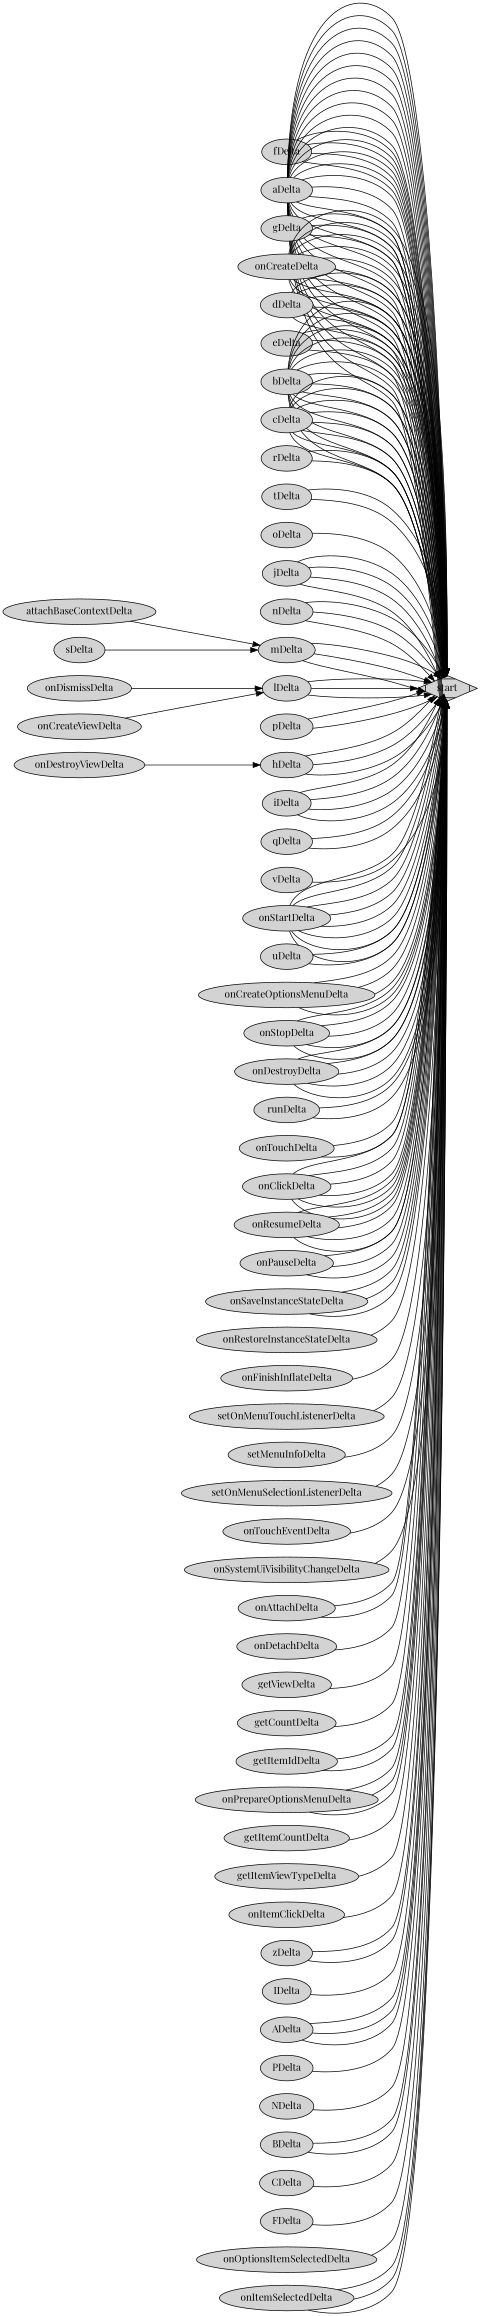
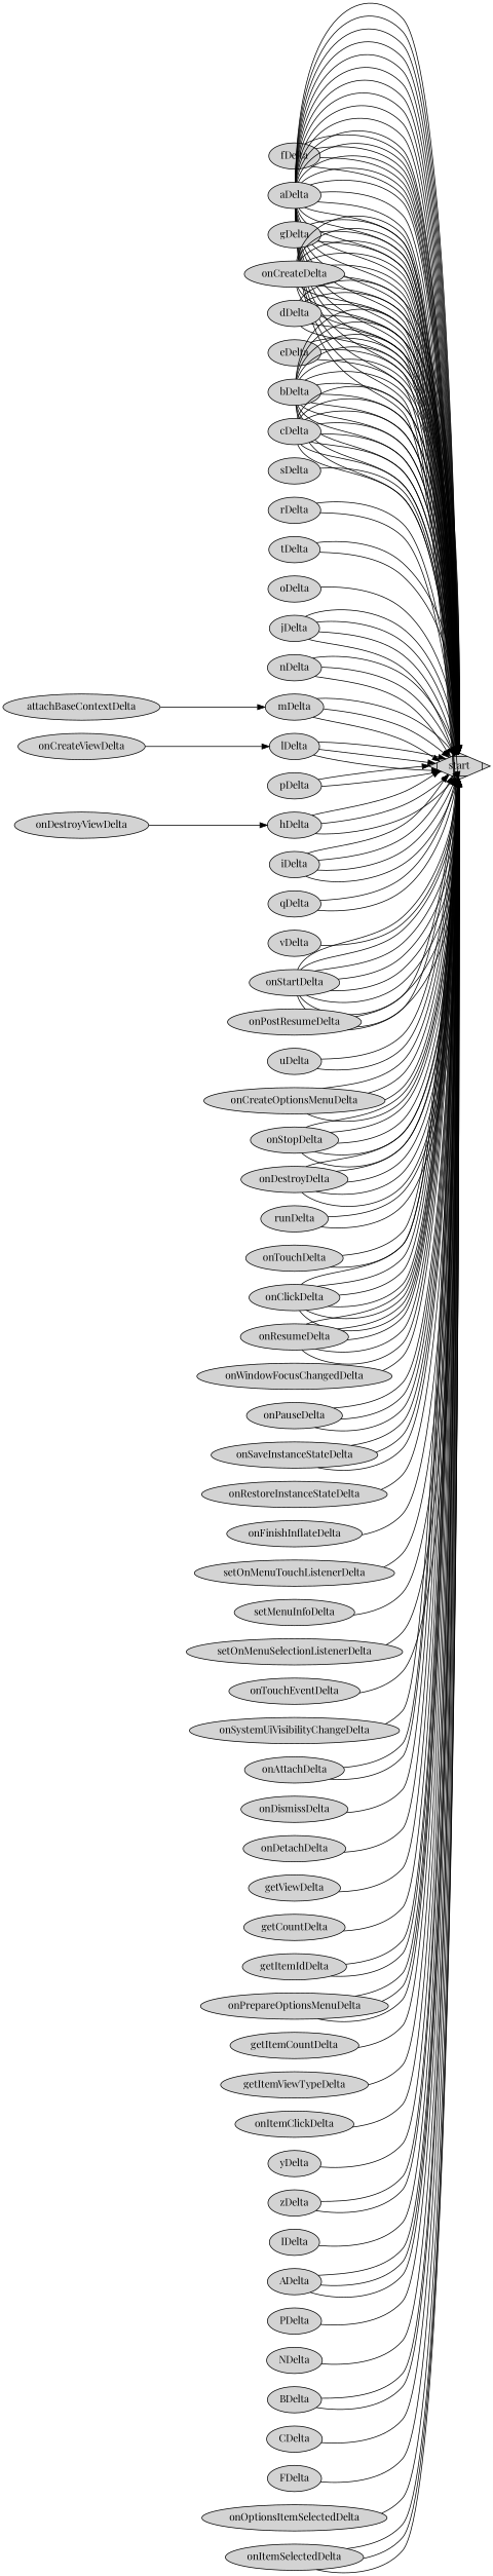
  digraph {
    fontname="Playfair Display"
    rankdir=LR
    node [fontname="Playfair Display" style=filled]
    edge [fontname="Playfair Display"]
    start [shape=Mdiamond]
    attachBaseContextDelta
    fDelta
    aDelta
    gDelta
    onCreateDelta
    dDelta
    eDelta
    bDelta
    cDelta
    sDelta
    rDelta
    tDelta
    oDelta
    jDelta
    nDelta
    mDelta
    lDelta
    pDelta
    hDelta
    iDelta
    qDelta
    vDelta
    onStartDelta
+   onPostResumeDelta
    uDelta
    onCreateOptionsMenuDelta
    onStopDelta
    onDestroyDelta
    runDelta
    onTouchDelta
    onClickDelta
    onResumeDelta
+   onWindowFocusChangedDelta
    onPauseDelta
    onSaveInstanceStateDelta
    onRestoreInstanceStateDelta
    onFinishInflateDelta
    setOnMenuTouchListenerDelta
    setMenuInfoDelta
    setOnMenuSelectionListenerDelta
    onTouchEventDelta
    onSystemUiVisibilityChangeDelta
    onAttachDelta
    onDismissDelta
    onDetachDelta
    getViewDelta
    getCountDelta
    getItemIdDelta
    onPrepareOptionsMenuDelta
    onCreateViewDelta
    onDestroyViewDelta
    getItemCountDelta
    getItemViewTypeDelta
    onItemClickDelta
+   yDelta
    zDelta
    IDelta
    ADelta
    PDelta
    NDelta
    BDelta
    CDelta
    FDelta
    onOptionsItemSelectedDelta
    onItemSelectedDelta
    subgraph sub_1 {
      color=blue
      label="com.androvid.AndrovidApplication"
      start
      attachBaseContextDelta
      fDelta
      aDelta
      gDelta
      onCreateDelta
      dDelta
      eDelta
    }
    subgraph sub_2 {
      color=blue
      label="com.androvid.videokit.b"
      start
      aDelta
      bDelta
      cDelta
    }
    subgraph sub_3 {
      color=blue
      label="com.androvid.videokit.o"
      start
      aDelta
    }
    subgraph sub_4 {
      color=blue
      label="com.androvid.videokit.HomeActivity"
      start
      aDelta
      gDelta
      onCreateDelta
      sDelta
      rDelta
      tDelta
      oDelta
      jDelta
      nDelta
      mDelta
      lDelta
      pDelta
      hDelta
      iDelta
      qDelta
      vDelta
      onStartDelta
+     onPostResumeDelta
      uDelta
      onCreateOptionsMenuDelta
      onStopDelta
      onDestroyDelta
    }
    subgraph sub_5 {
      color=blue
      label="com.androvid.videokit.a"
      start
      aDelta
      bDelta
    }
    subgraph sub_6 {
      color=blue
      label="com.androvid.util.h"
      start
      fDelta
      aDelta
      dDelta
      bDelta
      cDelta
    }
    subgraph sub_7 {
      color=blue
      label="com.androvid.util.e"
      start
      aDelta
      bDelta
    }
    subgraph sub_8 {
      color=blue
      label="com.androvid.a"
      start
      aDelta
      bDelta
      cDelta
    }
    subgraph sub_9 {
      color=blue
      label="com.androvid.a.a"
      start
      aDelta
    }
    subgraph sub_10 {
      color=blue
      label="com.androvid.MyAppGlideModule"
      start
      aDelta
    }
    subgraph sub_11 {
      color=blue
      label="com.androvid.d"
      start
      aDelta
      bDelta
      cDelta
    }
    subgraph sub_12 {
      color=blue
      label="com.androvid.c"
      start
      aDelta
      jDelta
      iDelta
    }
    subgraph sub_13 {
      color=blue
      label="com.androvid.e"
      start
      aDelta
    }
    subgraph sub_14 {
      color=blue
      label="com.androvid.videokit.HomeActivity$b"
      start
      aDelta
      bDelta
    }
    subgraph sub_15 {
      color=blue
      label="com.androvid.AndrovidApplication$3"
      start
      runDelta
    }
    subgraph sub_16 {
      color=blue
      label="com.androvid.videokit.HomeActivity$7"
      start
      onTouchDelta
    }
    subgraph sub_17 {
      color=blue
      label="com.androvid.util.a"
      start
      fDelta
      aDelta
    }
    subgraph sub_18 {
      color=blue
      label="com.androvid.videokit.HomeActivity$b$2"
      start
      onClickDelta
    }
    subgraph sub_19 {
      color=blue
      label="com.androvid.videokit.AndrovidNoStatusBarActivity"
      start
      onCreateDelta
      onResumeDelta
+     onWindowFocusChangedDelta
    }
    subgraph sub_20 {
      color=blue
      label="com.androvid.videokit.VideoPlayerMenuActivity"
      start
      fDelta
      aDelta
      onCreateDelta
      eDelta
      rDelta
      tDelta
      jDelta
      nDelta
      hDelta
      iDelta
      onStartDelta
      uDelta
      onStopDelta
      onDestroyDelta
      onResumeDelta
      onPauseDelta
      onSaveInstanceStateDelta
      onRestoreInstanceStateDelta
    }
    subgraph sub_21 {
      color=blue
      label="com.androvid.videokit.GridMenuItem"
      start
      aDelta
      bDelta
      onFinishInflateDelta
      setOnMenuTouchListenerDelta
      setMenuInfoDelta
      setOnMenuSelectionListenerDelta
      onTouchEventDelta
    }
    subgraph sub_22 {
      color=blue
      label="com.androvid.videokit.AndrovidNoStatusBarActivity$1"
      start
      onSystemUiVisibilityChangeDelta
    }
    subgraph sub_23 {
      color=blue
      label="com.androvid.videokit.VideoPlayerMenuActivity$3"
      start
      aDelta
    }
    subgraph sub_24 {
      color=blue
      label="com.androvid.videokit.VideoPlayerMenuActivity$6"
      start
      runDelta
    }
    subgraph sub_25 {
      color=blue
      label="com.androvid.videokit.GridMenuItem$2"
      start
      onTouchDelta
    }
    subgraph sub_26 {
      color=blue
      label="com.androvid.b.a"
      start
      aDelta
      dDelta
      eDelta
      bDelta
      onAttachDelta
      onDismissDelta
      onDetachDelta
    }
    subgraph sub_27 {
      color=blue
      label="com.androvid.b.a$b"
      start
      aDelta
      bDelta
      cDelta
    }
    subgraph sub_28 {
      color=blue
      label="com.androvid.a.b"
      start
      aDelta
      dDelta
    }
    subgraph sub_29 {
      color=blue
      label="com.androvid.videokit.GridMenuItem$1"
      start
      onClickDelta
    }
    subgraph sub_30 {
      color=blue
      label="com.androvid.b.a$a"
      start
      getViewDelta
      getCountDelta
      getItemIdDelta
    }
    subgraph sub_31 {
      color=blue
      label="com.androvid.videokit.v"
      start
      aDelta
      bDelta
    }
    subgraph sub_32 {
      color=blue
      label="com.androvid.b.a$2"
      start
      onClickDelta
    }
    subgraph sub_33 {
      color=blue
      label="com.androvid.videokit.AndrovidRunnerActivity"
      start
      aDelta
      onCreateDelta
      dDelta
      bDelta
      cDelta
      nDelta
      mDelta
      pDelta
      qDelta
      onStartDelta
+     onPostResumeDelta
      onCreateOptionsMenuDelta
      onStopDelta
      onDestroyDelta
      onPrepareOptionsMenuDelta
    }
    subgraph sub_34 {
      color=blue
      label="com.androvid.videokit.u"
      start
      aDelta
      onAttachDelta
      onCreateViewDelta
      onDestroyViewDelta
    }
    subgraph sub_35 {
      color=blue
      label="com.androvid.videokit.VideoListActivity"
      start
      gDelta
      onCreateDelta
      dDelta
      mDelta
      lDelta
      onStartDelta
      onCreateOptionsMenuDelta
      onStopDelta
      onDestroyDelta
      onResumeDelta
      onPauseDelta
      onSaveInstanceStateDelta
      onPrepareOptionsMenuDelta
    }
    subgraph sub_36 {
      color=blue
      label="com.androvid.videokit.s"
      start
      aDelta
      bDelta
      getItemIdDelta
      getItemCountDelta
      getItemViewTypeDelta
    }
    subgraph sub_37 {
      color=blue
      label="com.androvid.b"
      start
      aDelta
    }
    subgraph sub_38 {
      color=blue
      label="com.androvid.videokit.s$b"
      start
      onClickDelta
    }
    subgraph sub_39 {
      color=blue
      label="com.androvid.videokit.VideoListActivity$2"
      start
      onItemClickDelta
    }
    subgraph sub_40 {
      color=blue
      label="com.androvid.videokit.u$6"
      start
      onClickDelta
    }
    subgraph sub_41 {
      color=blue
      label="com.androvid.videokit.VideoEditorActivity"
      start
      aDelta
      onCreateDelta
      cDelta
      onStartDelta
      onDestroyDelta
      onResumeDelta
+     yDelta
      zDelta
      IDelta
      ADelta
      PDelta
      NDelta
    }
    subgraph sub_42 {
      color=blue
      label="com.androvid.videokit.VideoToolboxActivity"
      start
      aDelta
      onCreateDelta
      onStartDelta
      ADelta
      BDelta
    }
    subgraph sub_43 {
      color=blue
      label="com.androvid.videokit.VideoCompressActivity"
      start
      aDelta
      onCreateDelta
      onStartDelta
      onClickDelta
      zDelta
      ADelta
      BDelta
      CDelta
      FDelta
    }
    subgraph sub_44 {
      color=blue
      label="com.androvid.videokit.VideoEditorActivity$5"
      start
      aDelta
    }
    subgraph sub_45 {
      color=blue
      label="com.androvid.videokit.VideoTranscodeActivity"
      start
      aDelta
      onCreateDelta
      bDelta
      cDelta
      jDelta
      lDelta
      hDelta
      iDelta
      onStartDelta
      onCreateOptionsMenuDelta
      onStopDelta
      onResumeDelta
      onPauseDelta
      onSaveInstanceStateDelta
      onPrepareOptionsMenuDelta
      onOptionsItemSelectedDelta
    }
    subgraph sub_46 {
      color=blue
      label="com.androvid.videokit.VideoTranscodeActivity$1"
      start
      onItemSelectedDelta
    }
    subgraph sub_47 {
      color=blue
      label="com.androvid.videokit.VideoTranscodeActivity$2"
      start
      onItemSelectedDelta
    }
    subgraph sub_48 {
      color=blue
      label="com.androvid.videokit.VideoTranscodeActivity$3"
      start
      onItemSelectedDelta
    }
    attachBaseContextDelta -> mDelta
    fDelta -> start
    fDelta -> start
    fDelta -> start
    fDelta -> start
    aDelta -> start
    aDelta -> start
    aDelta -> start
    aDelta -> start
    aDelta -> start
    aDelta -> start
    aDelta -> start
    aDelta -> start
    aDelta -> start
    aDelta -> start
    aDelta -> start
    aDelta -> start
    aDelta -> start
    aDelta -> start
    aDelta -> start
    aDelta -> start
    aDelta -> start
    aDelta -> start
    aDelta -> start
    aDelta -> start
    aDelta -> start
    aDelta -> start
    aDelta -> start
    aDelta -> start
    aDelta -> start
    aDelta -> start
    aDelta -> start
    aDelta -> start
    aDelta -> start
    aDelta -> start
    aDelta -> start
    gDelta -> start
    gDelta -> start
    gDelta -> start
    onCreateDelta -> start
    onCreateDelta -> start
    onCreateDelta -> start
    onCreateDelta -> start
    onCreateDelta -> start
    onCreateDelta -> start
    onCreateDelta -> start
    onCreateDelta -> start
    onCreateDelta -> start
    onCreateDelta -> start
    dDelta -> start
    dDelta -> start
    dDelta -> start
    dDelta -> start
    dDelta -> start
    dDelta -> start
    eDelta -> start
    eDelta -> start
    eDelta -> start
    bDelta -> start
    bDelta -> start
    bDelta -> start
    bDelta -> start
    bDelta -> start
    bDelta -> start
    bDelta -> start
    bDelta -> start
    bDelta -> start
    bDelta -> start
    bDelta -> start
    bDelta -> start
    bDelta -> start
    bDelta -> start
    cDelta -> start
    cDelta -> start
    cDelta -> start
    cDelta -> start
    cDelta -> start
    cDelta -> start
    cDelta -> start
    cDelta -> start
-   sDelta -> mDelta
+   sDelta -> start
    rDelta -> start
    rDelta -> start
    tDelta -> start
    tDelta -> start
    oDelta -> start
    jDelta -> start
    jDelta -> start
    jDelta -> start
    jDelta -> start
    nDelta -> start
    nDelta -> start
    nDelta -> start
    mDelta -> start
    mDelta -> start
    mDelta -> start
    lDelta -> start
    lDelta -> start
    lDelta -> start
    pDelta -> start
    pDelta -> start
    hDelta -> start
    hDelta -> start
    hDelta -> start
    iDelta -> start
    iDelta -> start
    iDelta -> start
    iDelta -> start
    qDelta -> start
    qDelta -> start
    vDelta -> start
    onStartDelta -> start
    onStartDelta -> start
    onStartDelta -> start
    onStartDelta -> start
    onStartDelta -> start
    onStartDelta -> start
    onStartDelta -> start
    onStartDelta -> start
+   onPostResumeDelta -> start
+   onPostResumeDelta -> start
    uDelta -> start
    uDelta -> start
    onCreateOptionsMenuDelta -> start
    onCreateOptionsMenuDelta -> start
    onCreateOptionsMenuDelta -> start
    onCreateOptionsMenuDelta -> start
    onStopDelta -> start
    onStopDelta -> start
    onStopDelta -> start
    onStopDelta -> start
    onStopDelta -> start
    onDestroyDelta -> start
    onDestroyDelta -> start
    onDestroyDelta -> start
    onDestroyDelta -> start
    onDestroyDelta -> start
    runDelta -> start
    runDelta -> start
    onTouchDelta -> start
    onTouchDelta -> start
    onClickDelta -> start
    onClickDelta -> start
    onClickDelta -> start
    onClickDelta -> start
    onClickDelta -> start
    onClickDelta -> start
    onResumeDelta -> start
    onResumeDelta -> start
    onResumeDelta -> start
    onResumeDelta -> start
    onResumeDelta -> start
+   onWindowFocusChangedDelta -> start
    onPauseDelta -> start
    onPauseDelta -> start
    onPauseDelta -> start
    onSaveInstanceStateDelta -> start
    onSaveInstanceStateDelta -> start
    onSaveInstanceStateDelta -> start
    onRestoreInstanceStateDelta -> start
    onFinishInflateDelta -> start
    setOnMenuTouchListenerDelta -> start
    setMenuInfoDelta -> start
    setOnMenuSelectionListenerDelta -> start
    onTouchEventDelta -> start
    onSystemUiVisibilityChangeDelta -> start
    onAttachDelta -> start
    onAttachDelta -> start
-   onDismissDelta -> lDelta
+   onDismissDelta -> start
    onDetachDelta -> start
    getViewDelta -> start
    getCountDelta -> start
    getItemIdDelta -> start
    getItemIdDelta -> start
    onPrepareOptionsMenuDelta -> start
    onPrepareOptionsMenuDelta -> start
    onPrepareOptionsMenuDelta -> start
    onCreateViewDelta -> lDelta
    onDestroyViewDelta -> hDelta
    getItemCountDelta -> start
    getItemViewTypeDelta -> start
    onItemClickDelta -> start
+   yDelta -> start
    zDelta -> start
    zDelta -> start
    IDelta -> start
    ADelta -> start
    ADelta -> start
    ADelta -> start
    PDelta -> start
    NDelta -> start
    BDelta -> start
    BDelta -> start
    CDelta -> start
    FDelta -> start
    onOptionsItemSelectedDelta -> start
    onItemSelectedDelta -> start
    onItemSelectedDelta -> start
    onItemSelectedDelta -> start
  }
